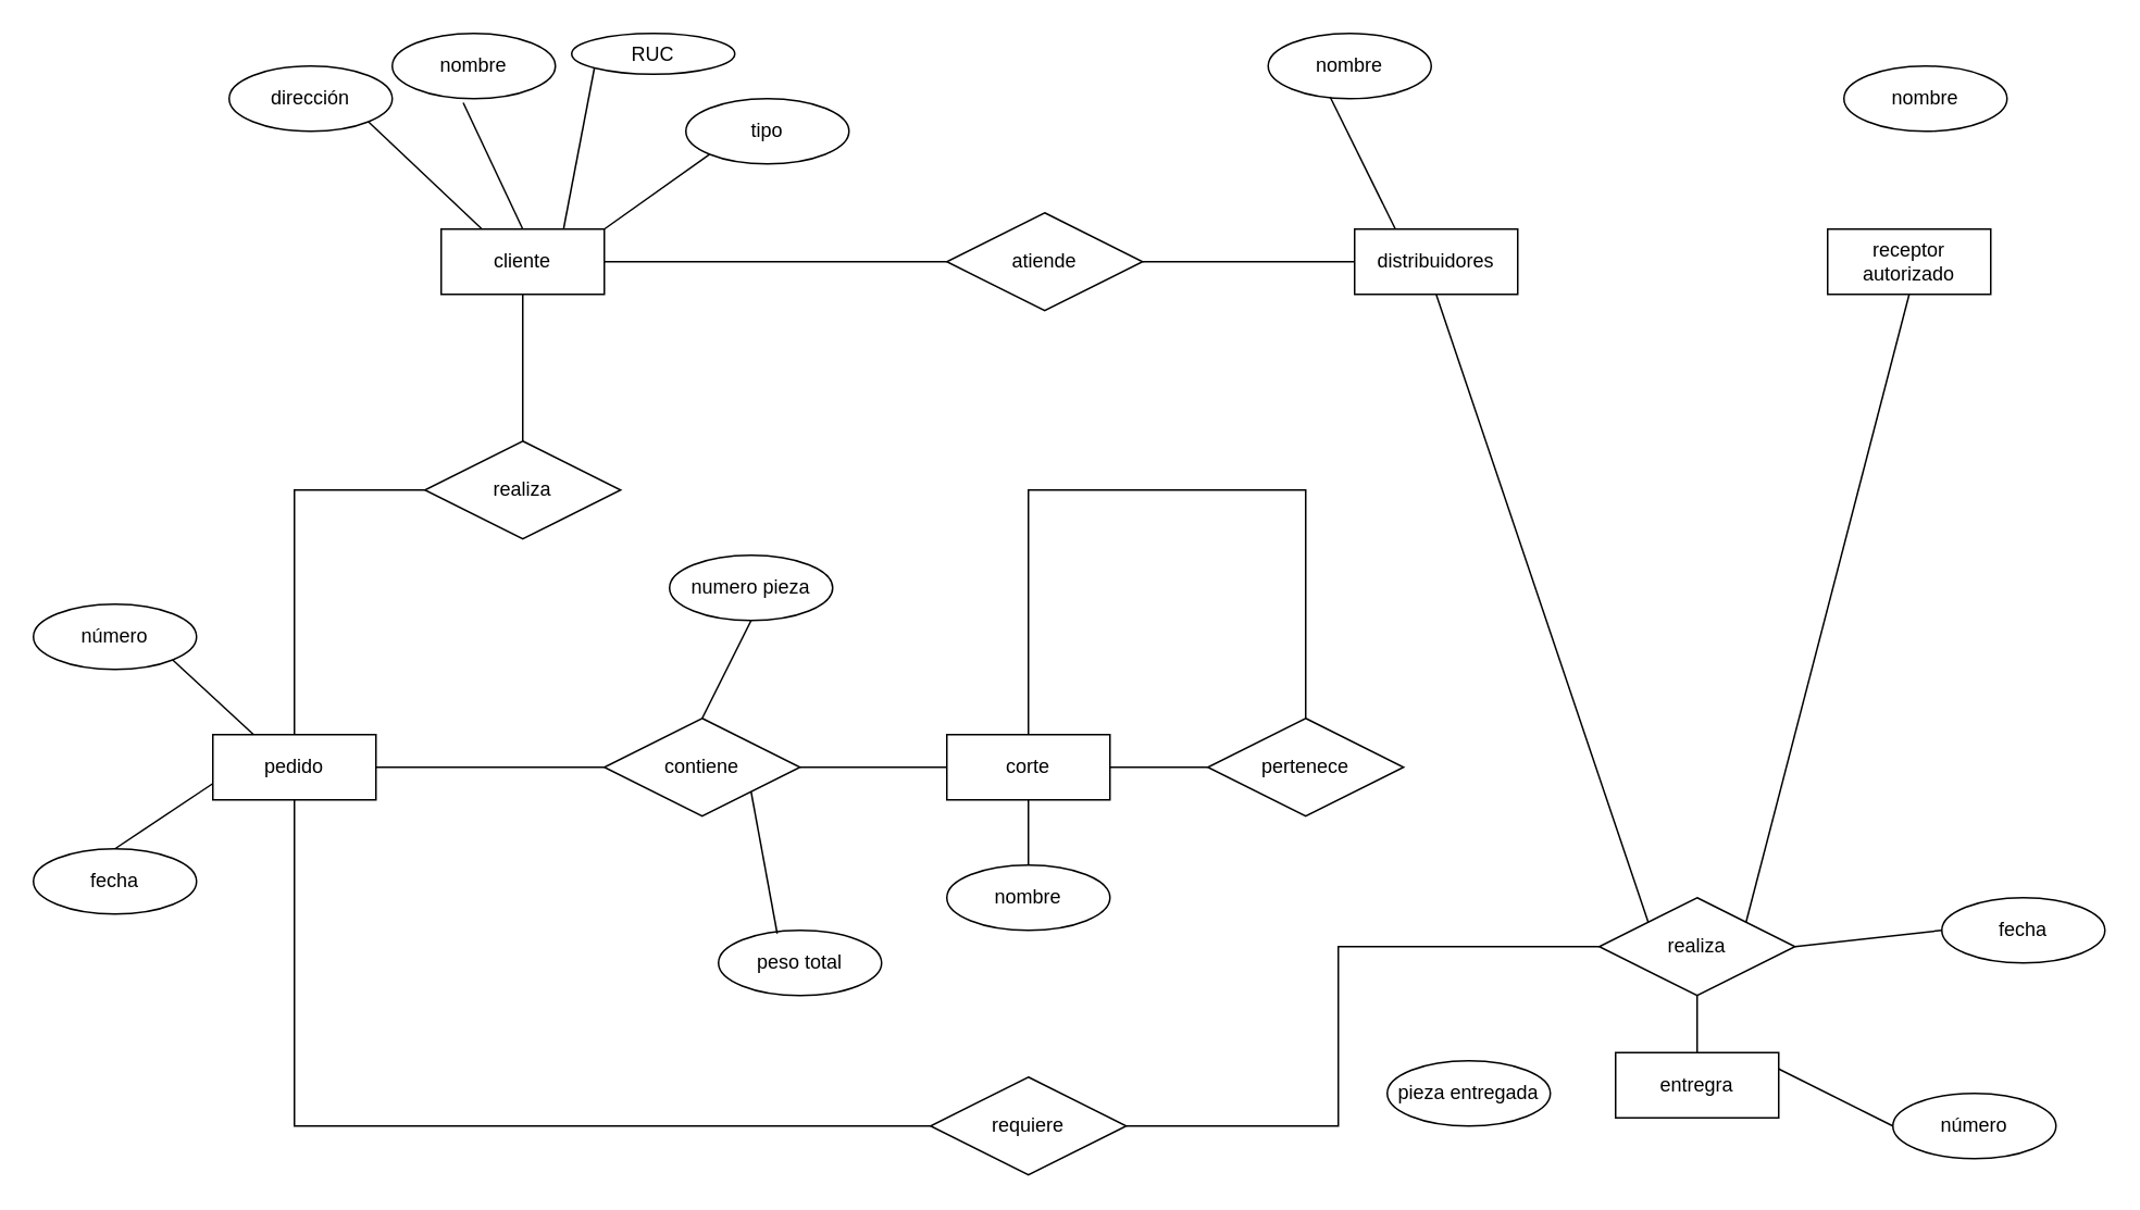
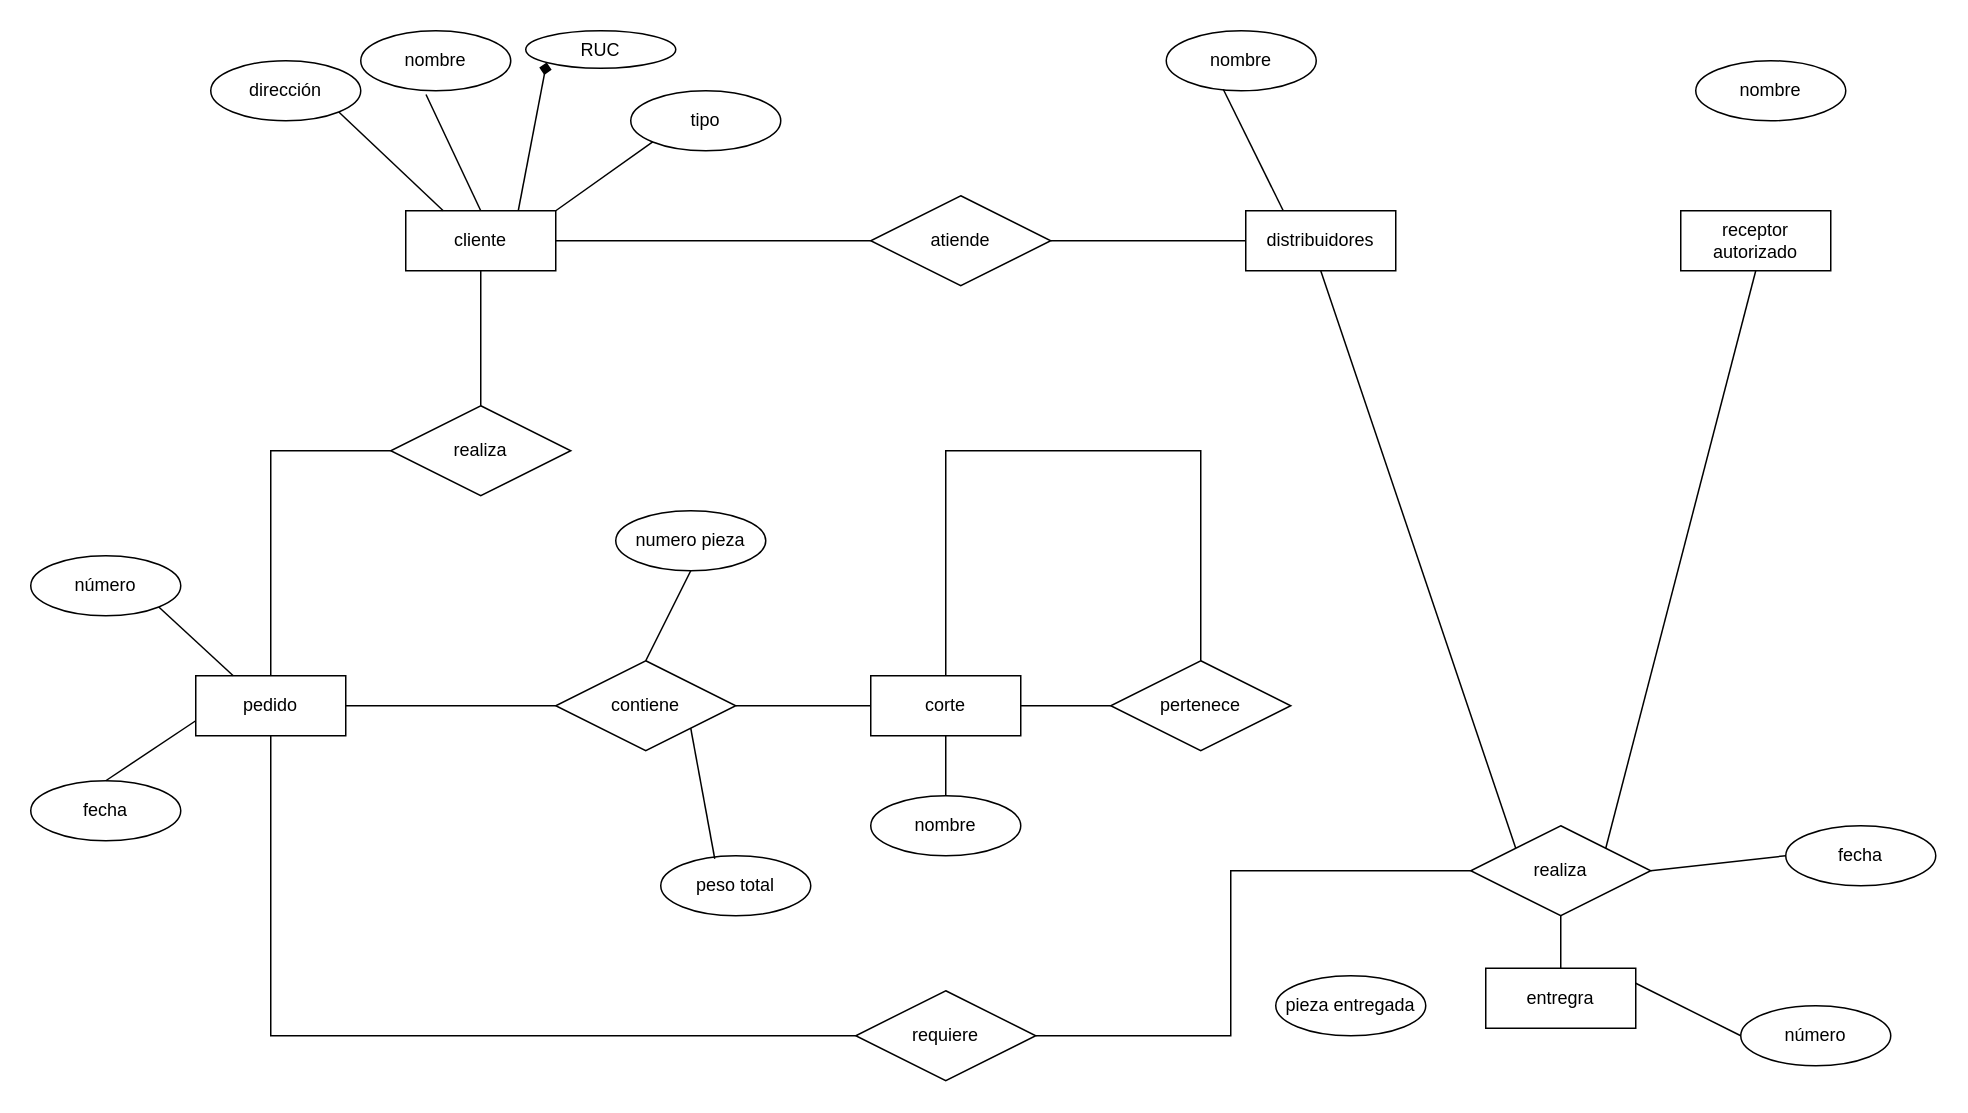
  <mxCell id="0" />
  <mxCell id="1" parent="0" />
  <mxCell id="2" value="cliente" style="whiteSpace=wrap;html=1;align=center;" vertex="1" parent="1"><mxGeometry x="270" y="140" width="100" height="40" as="geometry" /></mxCell>
  <mxCell id="3" value="nombre" style="ellipse;whiteSpace=wrap;html=1;align=center;" vertex="1" parent="1"><mxGeometry x="240" y="20" width="100" height="40" as="geometry" /></mxCell>
  <mxCell id="4" value="dirección" style="ellipse;whiteSpace=wrap;html=1;align=center;" vertex="1" parent="1"><mxGeometry x="140" y="40" width="100" height="40" as="geometry" /></mxCell>
  <mxCell id="5" value="RUC" style="ellipse;whiteSpace=wrap;html=1;align=center;" vertex="1" parent="1"><mxGeometry x="350" y="20" width="100" height="25" as="geometry" /></mxCell>
  <mxCell id="6" value="" style="endArrow=none;html=1;rounded=0;exitX=1;exitY=1;exitDx=0;exitDy=0;entryX=0.25;entryY=0;entryDx=0;entryDy=0;" edge="1" parent="1" source="4" target="2"><mxGeometry relative="1" as="geometry"><mxPoint x="240" y="160" as="sourcePoint" /><mxPoint x="400" y="160" as="targetPoint" /></mxGeometry></mxCell>
  <mxCell id="7" value="" style="endArrow=none;html=1;rounded=0;exitX=0.435;exitY=1.063;exitDx=0;exitDy=0;exitPerimeter=0;entryX=0.5;entryY=0;entryDx=0;entryDy=0;" edge="1" parent="1" source="3" target="2"><mxGeometry relative="1" as="geometry"><mxPoint x="240" y="160" as="sourcePoint" /><mxPoint x="400" y="160" as="targetPoint" /></mxGeometry></mxCell>
- <mxCell id="8" value="" style="endArrow=none;html=1;rounded=0;entryX=0;entryY=1;entryDx=0;entryDy=0;exitX=0.75;exitY=0;exitDx=0;exitDy=0;" edge="1" parent="1" source="2" target="5"><mxGeometry relative="1" as="geometry"><mxPoint x="240" y="160" as="sourcePoint" /><mxPoint x="400" y="160" as="targetPoint" /></mxGeometry></mxCell>
+ <mxCell id="8" value="" style="endArrow=diamond;html=1;rounded=0;entryX=0;entryY=1;entryDx=0;entryDy=0;exitX=0.75;exitY=0;exitDx=0;exitDy=0;" edge="1" parent="1" source="2" target="5"><mxGeometry relative="1" as="geometry"><mxPoint x="240" y="160" as="sourcePoint" /><mxPoint x="400" y="160" as="targetPoint" /></mxGeometry></mxCell>
  <mxCell id="9" value="tipo" style="ellipse;whiteSpace=wrap;html=1;align=center;" vertex="1" parent="1"><mxGeometry x="420" y="60" width="100" height="40" as="geometry" /></mxCell>
  <mxCell id="10" value="" style="endArrow=none;html=1;rounded=0;exitX=0;exitY=1;exitDx=0;exitDy=0;entryX=1;entryY=0;entryDx=0;entryDy=0;" edge="1" parent="1" source="9" target="2"><mxGeometry relative="1" as="geometry"><mxPoint x="240" y="160" as="sourcePoint" /><mxPoint x="400" y="160" as="targetPoint" /></mxGeometry></mxCell>
  <mxCell id="11" value="pedido" style="whiteSpace=wrap;html=1;align=center;" vertex="1" parent="1"><mxGeometry x="130" y="450" width="100" height="40" as="geometry" /></mxCell>
  <mxCell id="12" value="número" style="ellipse;whiteSpace=wrap;html=1;align=center;" vertex="1" parent="1"><mxGeometry x="20" y="370" width="100" height="40" as="geometry" /></mxCell>
  <mxCell id="13" value="fecha" style="ellipse;whiteSpace=wrap;html=1;align=center;" vertex="1" parent="1"><mxGeometry x="20" y="520" width="100" height="40" as="geometry" /></mxCell>
  <mxCell id="14" value="" style="endArrow=none;html=1;rounded=0;exitX=1;exitY=1;exitDx=0;exitDy=0;entryX=0.25;entryY=0;entryDx=0;entryDy=0;" edge="1" parent="1" source="12" target="11"><mxGeometry relative="1" as="geometry"><mxPoint x="110" y="270" as="sourcePoint" /><mxPoint x="270" y="270" as="targetPoint" /></mxGeometry></mxCell>
  <mxCell id="15" value="" style="endArrow=none;html=1;rounded=0;exitX=0;exitY=0.75;exitDx=0;exitDy=0;entryX=0.5;entryY=0;entryDx=0;entryDy=0;" edge="1" parent="1" source="11" target="13"><mxGeometry relative="1" as="geometry"><mxPoint x="110" y="270" as="sourcePoint" /><mxPoint x="270" y="270" as="targetPoint" /></mxGeometry></mxCell>
  <mxCell id="16" value="corte" style="whiteSpace=wrap;html=1;align=center;" vertex="1" parent="1"><mxGeometry x="580" y="450" width="100" height="40" as="geometry" /></mxCell>
  <mxCell id="17" value="pertenece" style="shape=rhombus;perimeter=rhombusPerimeter;whiteSpace=wrap;html=1;align=center;" vertex="1" parent="1"><mxGeometry x="740" y="440" width="120" height="60" as="geometry" /></mxCell>
  <mxCell id="18" value="" style="endArrow=none;html=1;rounded=0;entryX=0;entryY=0.5;entryDx=0;entryDy=0;exitX=1;exitY=0.5;exitDx=0;exitDy=0;" edge="1" parent="1" source="16" target="17"><mxGeometry relative="1" as="geometry"><mxPoint x="280" y="320" as="sourcePoint" /><mxPoint x="440" y="320" as="targetPoint" /></mxGeometry></mxCell>
  <mxCell id="19" value="" style="endArrow=none;html=1;rounded=0;entryX=0.5;entryY=0;entryDx=0;entryDy=0;exitX=0.5;exitY=0;exitDx=0;exitDy=0;" edge="1" parent="1" source="16" target="17"><mxGeometry relative="1" as="geometry"><mxPoint x="280" y="320" as="sourcePoint" /><mxPoint x="440" y="320" as="targetPoint" /><Array as="points"><mxPoint x="630" y="300" /><mxPoint x="800" y="300" /></Array></mxGeometry></mxCell>
  <mxCell id="20" value="nombre" style="ellipse;whiteSpace=wrap;html=1;align=center;" vertex="1" parent="1"><mxGeometry x="580" y="530" width="100" height="40" as="geometry" /></mxCell>
  <mxCell id="21" value="" style="endArrow=none;html=1;rounded=0;exitX=0.5;exitY=1;exitDx=0;exitDy=0;" edge="1" parent="1" source="16" target="20"><mxGeometry relative="1" as="geometry"><mxPoint x="600" y="410" as="sourcePoint" /><mxPoint x="760" y="410" as="targetPoint" /></mxGeometry></mxCell>
  <mxCell id="22" value="distribuidores" style="whiteSpace=wrap;html=1;align=center;" vertex="1" parent="1"><mxGeometry x="830" y="140" width="100" height="40" as="geometry" /></mxCell>
  <mxCell id="23" value="nombre" style="ellipse;whiteSpace=wrap;html=1;align=center;" vertex="1" parent="1"><mxGeometry x="777" y="20" width="100" height="40" as="geometry" /></mxCell>
  <mxCell id="24" value="" style="endArrow=none;html=1;rounded=0;entryX=0.25;entryY=0;entryDx=0;entryDy=0;exitX=0.38;exitY=0.975;exitDx=0;exitDy=0;exitPerimeter=0;" edge="1" parent="1" source="23" target="22"><mxGeometry relative="1" as="geometry"><mxPoint x="800" y="164.14" as="sourcePoint" /><mxPoint x="960" y="164.14" as="targetPoint" /></mxGeometry></mxCell>
  <mxCell id="25" value="entregra" style="whiteSpace=wrap;html=1;align=center;" vertex="1" parent="1"><mxGeometry x="990" y="645" width="100" height="40" as="geometry" /></mxCell>
  <mxCell id="26" value="número" style="ellipse;whiteSpace=wrap;html=1;align=center;" vertex="1" parent="1"><mxGeometry x="1160" y="670" width="100" height="40" as="geometry" /></mxCell>
  <mxCell id="27" value="" style="endArrow=none;html=1;rounded=0;entryX=0;entryY=0.5;entryDx=0;entryDy=0;exitX=1;exitY=0.25;exitDx=0;exitDy=0;" edge="1" parent="1" source="25" target="26"><mxGeometry relative="1" as="geometry"><mxPoint x="1100" y="450" as="sourcePoint" /><mxPoint x="1105" y="380" as="targetPoint" /></mxGeometry></mxCell>
  <mxCell id="28" value="receptor autorizado" style="whiteSpace=wrap;html=1;align=center;" vertex="1" parent="1"><mxGeometry x="1120" y="140" width="100" height="40" as="geometry" /></mxCell>
  <mxCell id="29" value="nombre" style="ellipse;whiteSpace=wrap;html=1;align=center;" vertex="1" parent="1"><mxGeometry x="1130" y="40" width="100" height="40" as="geometry" /></mxCell>
  <mxCell id="30" value="realiza" style="shape=rhombus;perimeter=rhombusPerimeter;whiteSpace=wrap;html=1;align=center;" vertex="1" parent="1"><mxGeometry x="260" y="270" width="120" height="60" as="geometry" /></mxCell>
  <mxCell id="31" value="" style="endArrow=none;html=1;rounded=0;entryX=0.5;entryY=1;entryDx=0;entryDy=0;" edge="1" parent="1" source="30" target="2"><mxGeometry relative="1" as="geometry"><mxPoint x="390" y="400" as="sourcePoint" /><mxPoint x="550" y="400" as="targetPoint" /></mxGeometry></mxCell>
  <mxCell id="32" value="" style="endArrow=none;html=1;rounded=0;entryX=0;entryY=0.5;entryDx=0;entryDy=0;exitX=0.5;exitY=0;exitDx=0;exitDy=0;" edge="1" parent="1" source="11" target="30"><mxGeometry relative="1" as="geometry"><mxPoint x="390" y="400" as="sourcePoint" /><mxPoint x="550" y="400" as="targetPoint" /><Array as="points"><mxPoint x="180" y="300" /></Array></mxGeometry></mxCell>
  <mxCell id="33" value="contiene" style="shape=rhombus;perimeter=rhombusPerimeter;whiteSpace=wrap;html=1;align=center;" vertex="1" parent="1"><mxGeometry x="370" y="440" width="120" height="60" as="geometry" /></mxCell>
  <mxCell id="34" value="" style="endArrow=none;html=1;rounded=0;exitX=1;exitY=0.5;exitDx=0;exitDy=0;entryX=0;entryY=0.5;entryDx=0;entryDy=0;" edge="1" parent="1" source="11" target="33"><mxGeometry relative="1" as="geometry"><mxPoint x="400" y="460" as="sourcePoint" /><mxPoint x="560" y="460" as="targetPoint" /></mxGeometry></mxCell>
  <mxCell id="35" value="" style="endArrow=none;html=1;rounded=0;entryX=0;entryY=0.5;entryDx=0;entryDy=0;" edge="1" parent="1" target="16"><mxGeometry relative="1" as="geometry"><mxPoint x="490" y="470" as="sourcePoint" /><mxPoint x="380" y="480" as="targetPoint" /></mxGeometry></mxCell>
  <mxCell id="36" value="atiende" style="shape=rhombus;perimeter=rhombusPerimeter;whiteSpace=wrap;html=1;align=center;" vertex="1" parent="1"><mxGeometry x="580" y="130" width="120" height="60" as="geometry" /></mxCell>
  <mxCell id="37" value="" style="endArrow=none;html=1;rounded=0;entryX=0;entryY=0.5;entryDx=0;entryDy=0;exitX=1;exitY=0.5;exitDx=0;exitDy=0;" edge="1" parent="1" source="2" target="36"><mxGeometry relative="1" as="geometry"><mxPoint x="550" y="410" as="sourcePoint" /><mxPoint x="710" y="410" as="targetPoint" /></mxGeometry></mxCell>
  <mxCell id="38" value="" style="endArrow=none;html=1;rounded=0;entryX=0;entryY=0.5;entryDx=0;entryDy=0;exitX=1;exitY=0.5;exitDx=0;exitDy=0;" edge="1" parent="1" source="36" target="22"><mxGeometry relative="1" as="geometry"><mxPoint x="380" y="170" as="sourcePoint" /><mxPoint x="590" y="170" as="targetPoint" /></mxGeometry></mxCell>
  <mxCell id="39" value="realiza" style="shape=rhombus;perimeter=rhombusPerimeter;whiteSpace=wrap;html=1;align=center;" vertex="1" parent="1"><mxGeometry x="980" y="550" width="120" height="60" as="geometry" /></mxCell>
  <mxCell id="40" value="" style="endArrow=none;html=1;rounded=0;exitX=0.5;exitY=1;exitDx=0;exitDy=0;entryX=0;entryY=0;entryDx=0;entryDy=0;" edge="1" parent="1" source="22" target="39"><mxGeometry relative="1" as="geometry"><mxPoint x="1080" y="470" as="sourcePoint" /><mxPoint x="1240" y="470" as="targetPoint" /></mxGeometry></mxCell>
  <mxCell id="41" value="" style="endArrow=none;html=1;rounded=0;entryX=1;entryY=0;entryDx=0;entryDy=0;exitX=0.5;exitY=1;exitDx=0;exitDy=0;" edge="1" parent="1" source="28" target="39"><mxGeometry relative="1" as="geometry"><mxPoint x="1080" y="470" as="sourcePoint" /><mxPoint x="1240" y="470" as="targetPoint" /></mxGeometry></mxCell>
  <mxCell id="42" value="" style="endArrow=none;html=1;rounded=0;exitX=0.5;exitY=1;exitDx=0;exitDy=0;entryX=0.5;entryY=0;entryDx=0;entryDy=0;" edge="1" parent="1" source="39" target="25"><mxGeometry relative="1" as="geometry"><mxPoint x="1080" y="790" as="sourcePoint" /><mxPoint x="1240" y="790" as="targetPoint" /></mxGeometry></mxCell>
  <mxCell id="43" value="requiere" style="shape=rhombus;perimeter=rhombusPerimeter;whiteSpace=wrap;html=1;align=center;" vertex="1" parent="1"><mxGeometry x="570" y="660" width="120" height="60" as="geometry" /></mxCell>
  <mxCell id="44" value="" style="endArrow=none;html=1;rounded=0;entryX=0;entryY=0.5;entryDx=0;entryDy=0;exitX=1;exitY=0.5;exitDx=0;exitDy=0;" edge="1" parent="1" source="43" target="39"><mxGeometry relative="1" as="geometry"><mxPoint x="520" y="590" as="sourcePoint" /><mxPoint x="680" y="590" as="targetPoint" /><Array as="points"><mxPoint x="820" y="690" /><mxPoint x="820" y="580" /></Array></mxGeometry></mxCell>
  <mxCell id="45" value="" style="endArrow=none;html=1;rounded=0;exitX=0.5;exitY=1;exitDx=0;exitDy=0;entryX=0;entryY=0.5;entryDx=0;entryDy=0;" edge="1" parent="1" source="11" target="43"><mxGeometry relative="1" as="geometry"><mxPoint x="290" y="590" as="sourcePoint" /><mxPoint x="450" y="590" as="targetPoint" /><Array as="points"><mxPoint x="180" y="690" /></Array></mxGeometry></mxCell>
  <mxCell id="46" value="numero pieza" style="ellipse;whiteSpace=wrap;html=1;align=center;" vertex="1" parent="1"><mxGeometry x="410" y="340" width="100" height="40" as="geometry" /></mxCell>
  <mxCell id="47" value="" style="endArrow=none;html=1;rounded=0;entryX=0.5;entryY=1;entryDx=0;entryDy=0;exitX=0.5;exitY=0;exitDx=0;exitDy=0;" edge="1" parent="1" source="33" target="46"><mxGeometry relative="1" as="geometry"><mxPoint x="460" y="470" as="sourcePoint" /><mxPoint x="620" y="470" as="targetPoint" /></mxGeometry></mxCell>
  <mxCell id="48" value="peso total" style="ellipse;whiteSpace=wrap;html=1;align=center;" vertex="1" parent="1"><mxGeometry x="440" y="570" width="100" height="40" as="geometry" /></mxCell>
  <mxCell id="49" value="" style="endArrow=none;html=1;rounded=0;exitX=1;exitY=1;exitDx=0;exitDy=0;entryX=0.36;entryY=0.05;entryDx=0;entryDy=0;entryPerimeter=0;" edge="1" parent="1" source="33" target="48"><mxGeometry relative="1" as="geometry"><mxPoint x="460" y="470" as="sourcePoint" /><mxPoint x="620" y="470" as="targetPoint" /></mxGeometry></mxCell>
  <mxCell id="50" value="fecha" style="ellipse;whiteSpace=wrap;html=1;align=center;" vertex="1" parent="1"><mxGeometry x="1190" y="550" width="100" height="40" as="geometry" /></mxCell>
  <mxCell id="51" value="" style="endArrow=none;html=1;rounded=0;entryX=0;entryY=0.5;entryDx=0;entryDy=0;exitX=1;exitY=0.5;exitDx=0;exitDy=0;" edge="1" parent="1" source="39" target="50"><mxGeometry relative="1" as="geometry"><mxPoint x="960" y="470" as="sourcePoint" /><mxPoint x="1120" y="470" as="targetPoint" /></mxGeometry></mxCell>
  <mxCell id="52" value="pieza entregada" style="ellipse;whiteSpace=wrap;html=1;align=center;" vertex="1" parent="1"><mxGeometry x="850" y="650" width="100" height="40" as="geometry" /></mxCell>
